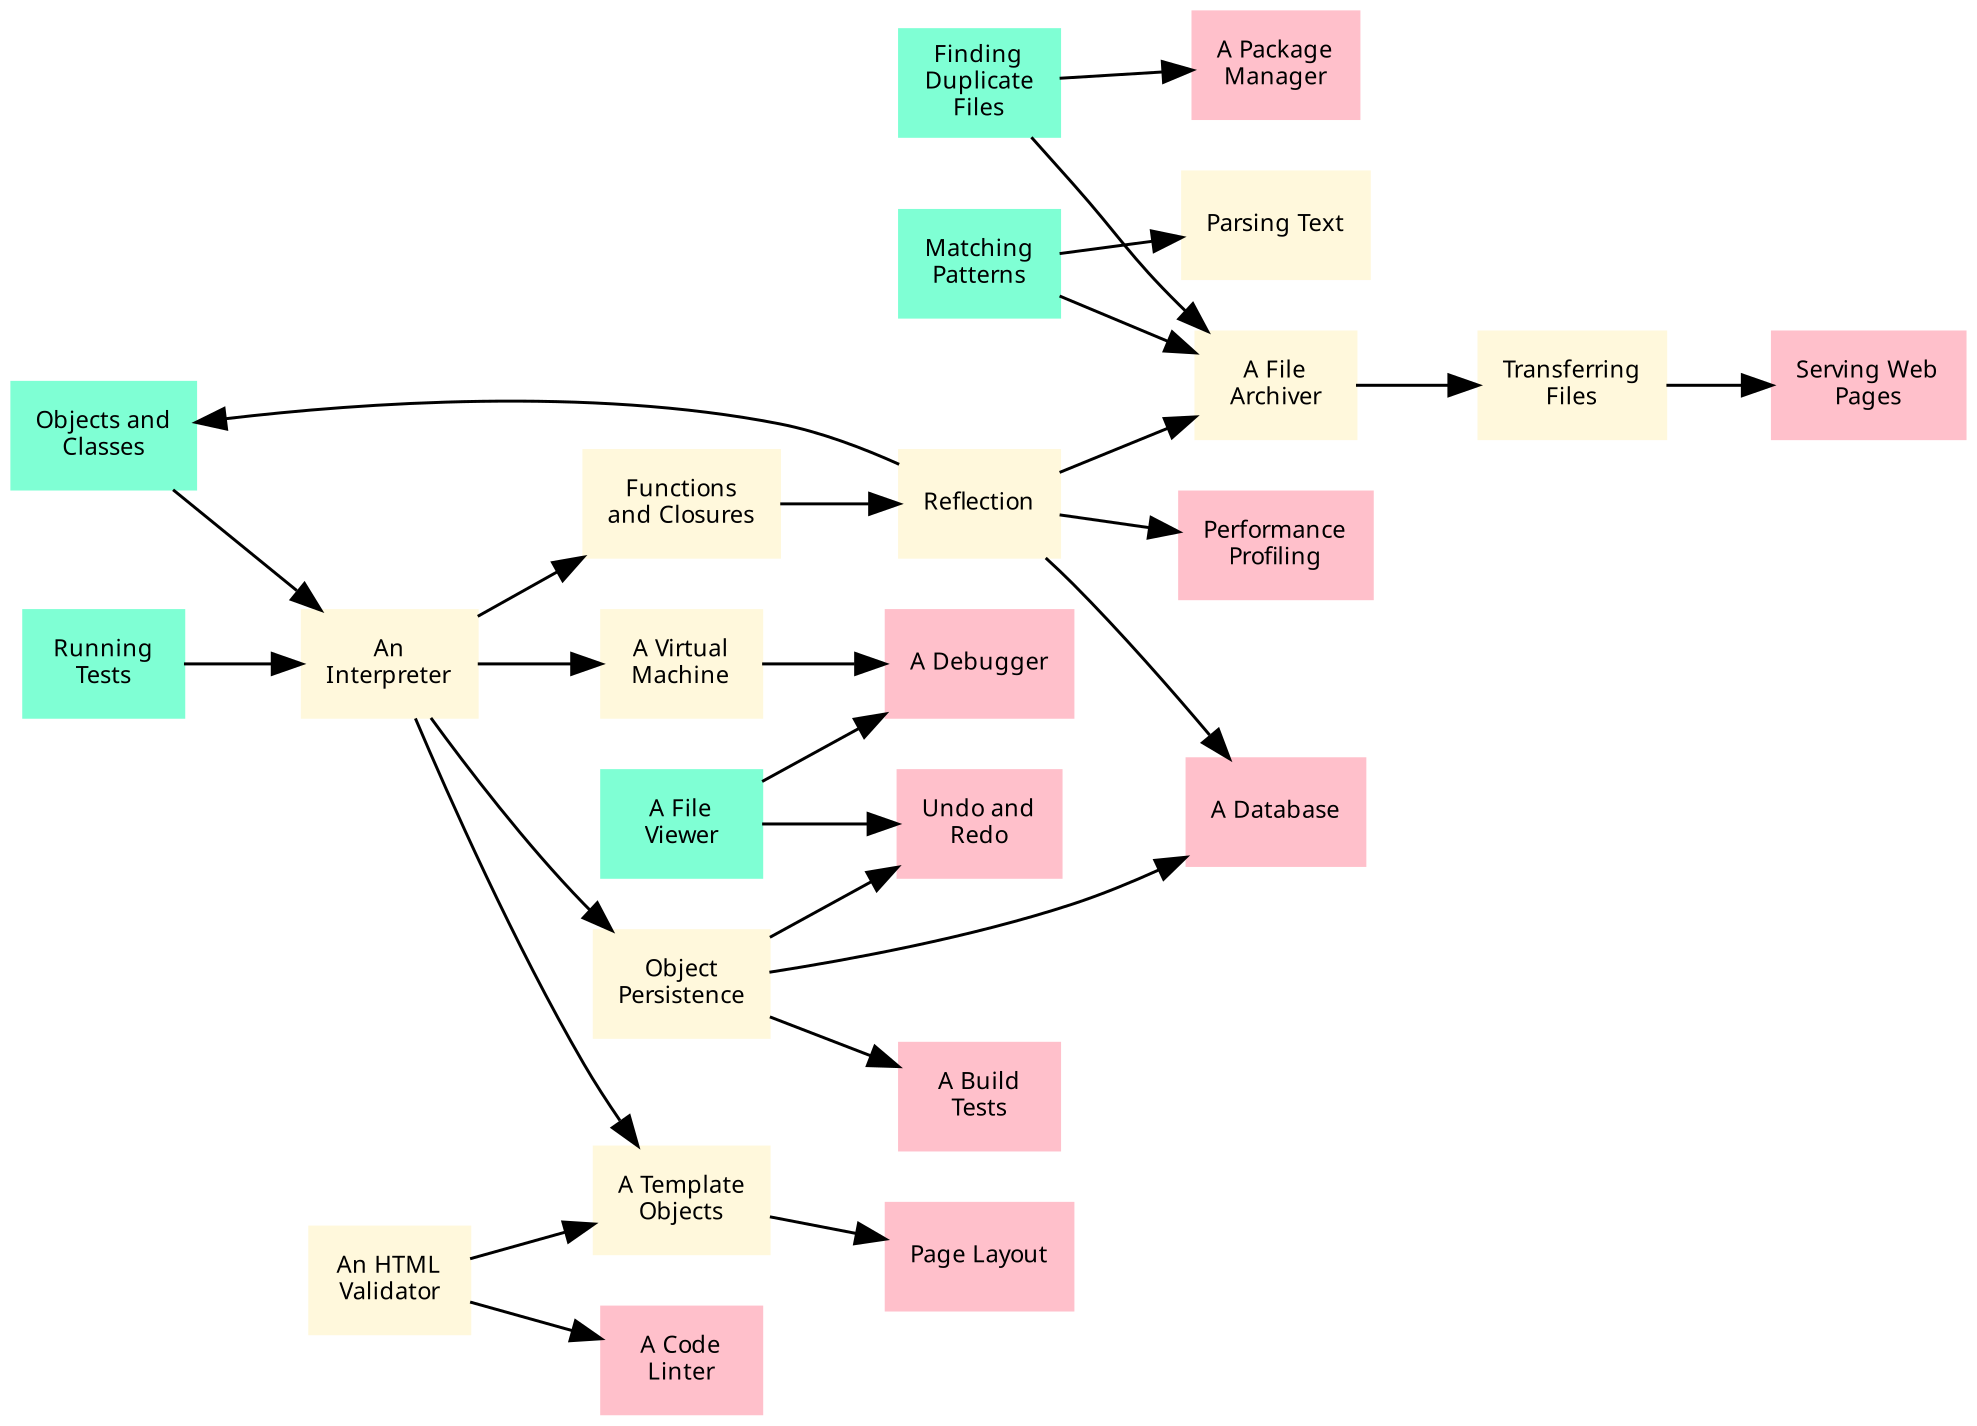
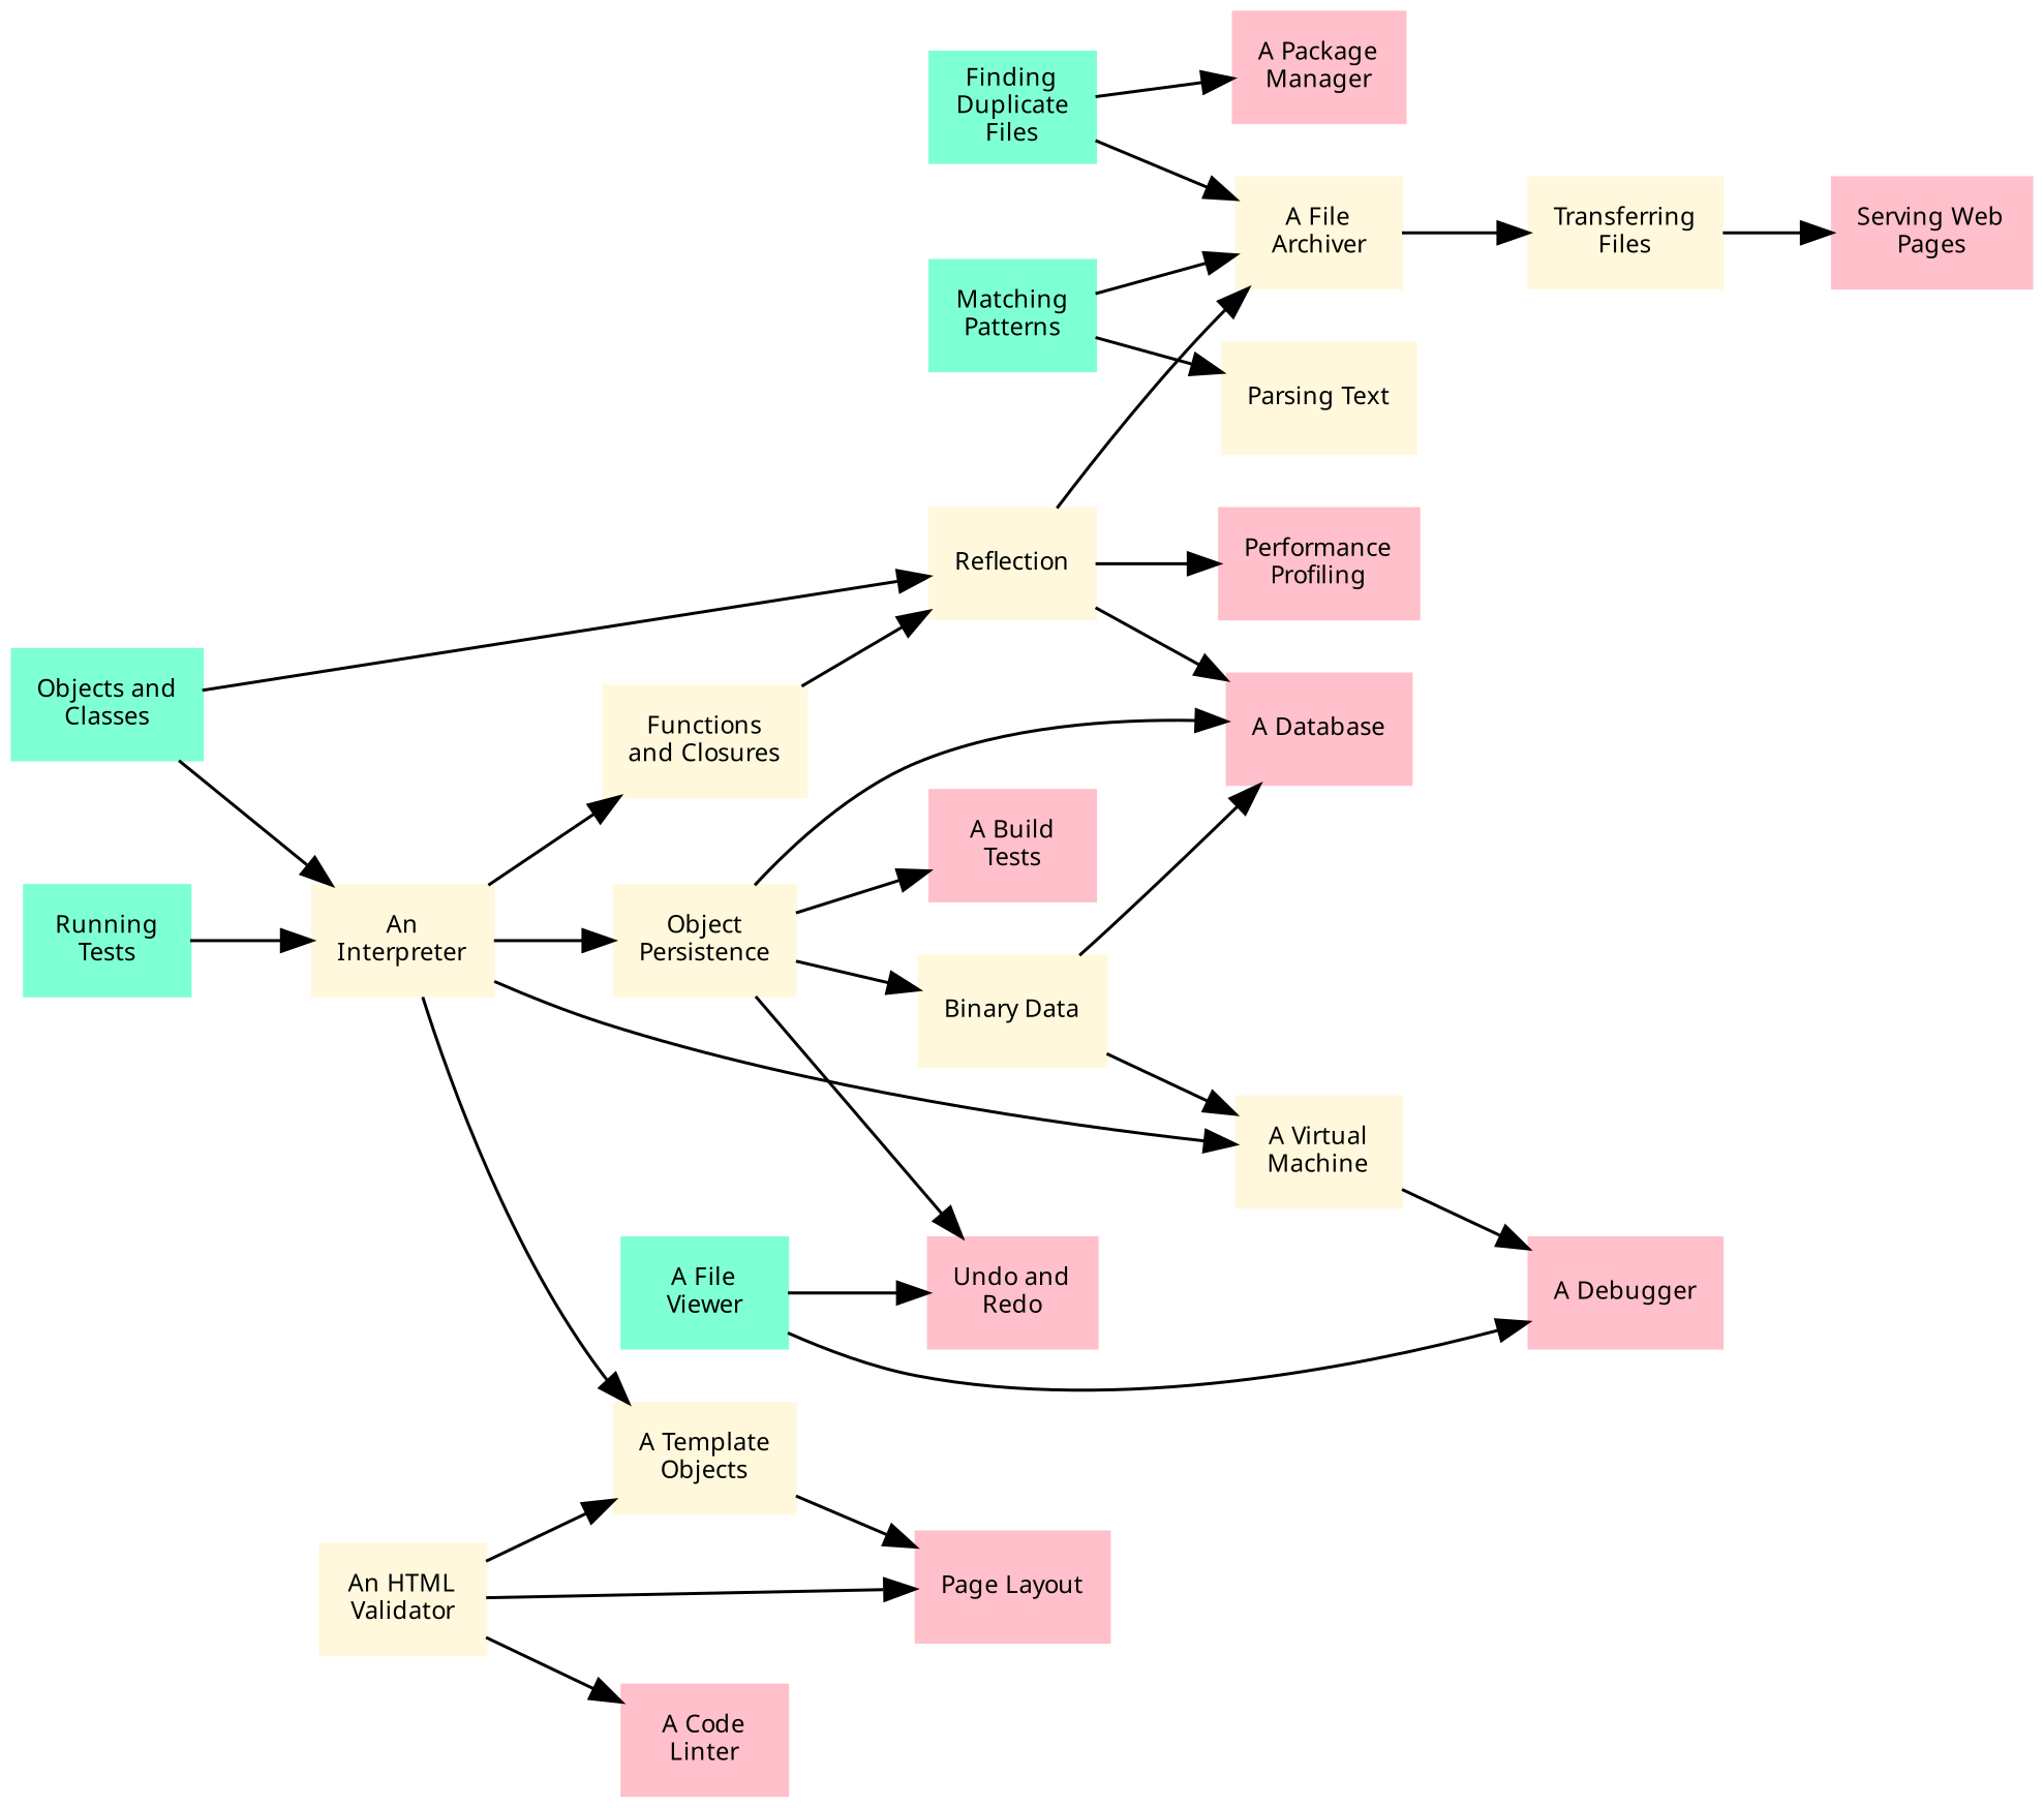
  digraph {
    rankdir=LR
    node [color=cornsilk fontname=Verdana fontsize=8 shape=box style=filled]
    n1 [color=aquamarine label=<Objects and<br/>Classes>]
    n2 [label=<An<br/>Interpreter>]
    n3 [label=<Reflection>]
    n4 [label=<Functions<br/>and Closures>]
    n5 [label=<A Template<br/>Objects>]
    n6 [label=<Object<br/>Persistence>]
    n7 [label=<A Virtual<br/>Machine>]
    n8 [label=<A File<br/>Archiver>]
    n9 [color=pink label=<Performance<br/>Profiling>]
    n10 [color=pink label=<A Database>]
    n11 [color=aquamarine label=<Finding<br/>Duplicate<br/>Files>]
    n12 [color=pink label=<A Package<br/>Manager>]
    n13 [label=<Transferring<br/>Files>]
    n14 [color=aquamarine label=<Matching<br/>Patterns>]
    n15 [label=<Parsing Text>]
    n16 [label=<An HTML<br/>Validator>]
    n17 [color=pink label=<A Code<br/>Linter>]
    n18 [color=pink label=<Page Layout>]
    n19 [color=aquamarine label=<Running<br/>Tests>]
+   n20 [label=<Binary Data>]
    n21 [color=pink label=<A Build<br/>Tests>]
    n22 [color=pink label=<Undo and<br/>Redo>]
    n23 [color=pink label=<A Debugger>]
    n24 [color=pink label=<Serving Web<br/>Pages>]
    n25 [color=aquamarine label=<A File<br/>Viewer>]
    n1 -> n2
-   n3 -> n1
+   n1 -> n3
    n2 -> n4
    n2 -> n5
    n2 -> n6
    n2 -> n7
    n3 -> n8
    n3 -> n9
    n3 -> n10
    n4 -> n3
    n5 -> n18
    n6 -> n10
+   n6 -> n20
    n6 -> n21
    n6 -> n22
    n7 -> n23
    n8 -> n13
    n11 -> n8
    n11 -> n12
    n13 -> n24
    n14 -> n8
    n14 -> n15
    n16 -> n5
    n16 -> n17
+   n16 -> n18
    n19 -> n2
+   n20 -> n7
+   n20 -> n10
    n25 -> n22
    n25 -> n23
  }
